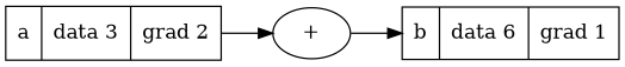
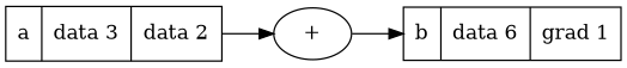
  digraph {
    rankdir=LR
    node [shape=record]
-   n1 [label="{a | data 3 | grad 2}"]
+   n1 [label="{a | data 3 | data 2}"]
    n2 [label="+" shape=""]
    n3 [label="{b | data 6 | grad 1}"]
    n1 -> n2
    n2 -> n3
  }
